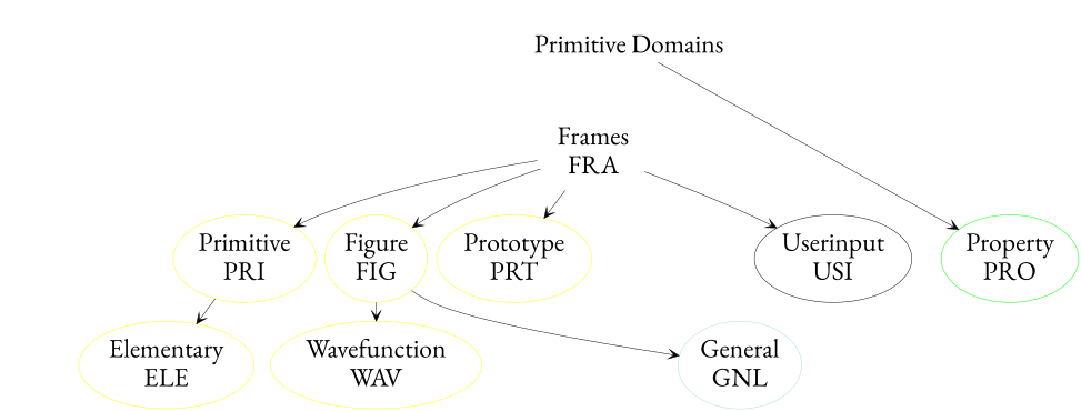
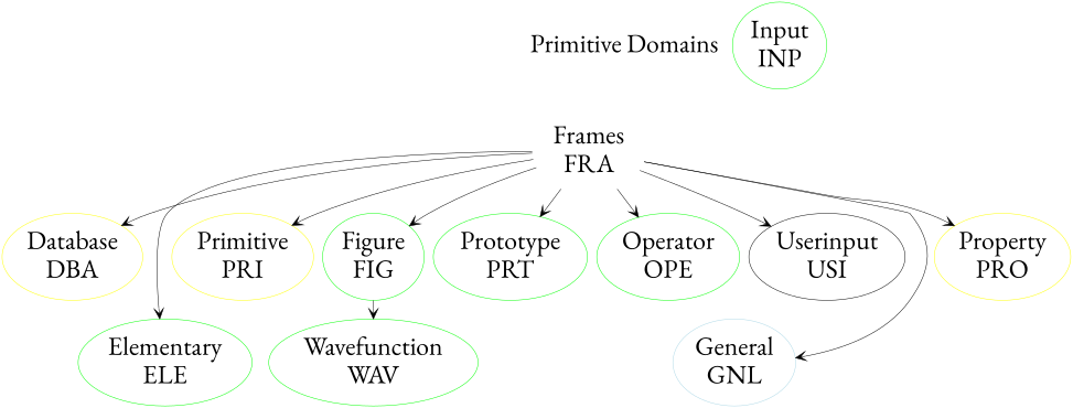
  digraph {
    fontname="EB Garamond"
    node [color=yellow fontname="EB Garamond" fontsize=50]
    edge [arrowhead=vee arrowsize=2.0 fontname="EB Garamond" style=solid]
    n1 [color=white label="Primitive Domains" shape=record style=filled]
    "Frames\nFRA" [color=white]
    "General\nGNL" [color=lightblue]
-   "Elementary\nELE"
-   "Figure\nFIG"
+   "Database\nDBA"
+   "Elementary\nELE" [color=green]
+   "Figure\nFIG" [color=green]
    "Primitive\nPRI"
-   "Prototype\nPRT"
-   "Property\nPRO" [color=green]
+   "Prototype\nPRT" [color=green]
+   "Operator\nOPE" [color=green]
+   "Property\nPRO"
    "Userinput\nUSI" [color=""]
-   "Wavefunction\nWAV"
+   "Wavefunction\nWAV" [color=green]
+   "Input\nINP" [color=green]
    n1 -> "Frames\nFRA" [style=invis]
-   "Figure\nFIG" -> "General\nGNL"
-   "Primitive\nPRI" -> "Elementary\nELE"
+   "Frames\nFRA" -> "General\nGNL"
+   "Frames\nFRA" -> "Database\nDBA"
+   "Frames\nFRA" -> "Elementary\nELE"
    "Frames\nFRA" -> "Figure\nFIG"
    "Frames\nFRA" -> "Primitive\nPRI"
    "Frames\nFRA" -> "Prototype\nPRT"
-   n1 -> "Property\nPRO"
+   "Frames\nFRA" -> "Operator\nOPE"
+   "Frames\nFRA" -> "Property\nPRO"
    "Frames\nFRA" -> "Userinput\nUSI"
    "Figure\nFIG" -> "Wavefunction\nWAV"
  }
